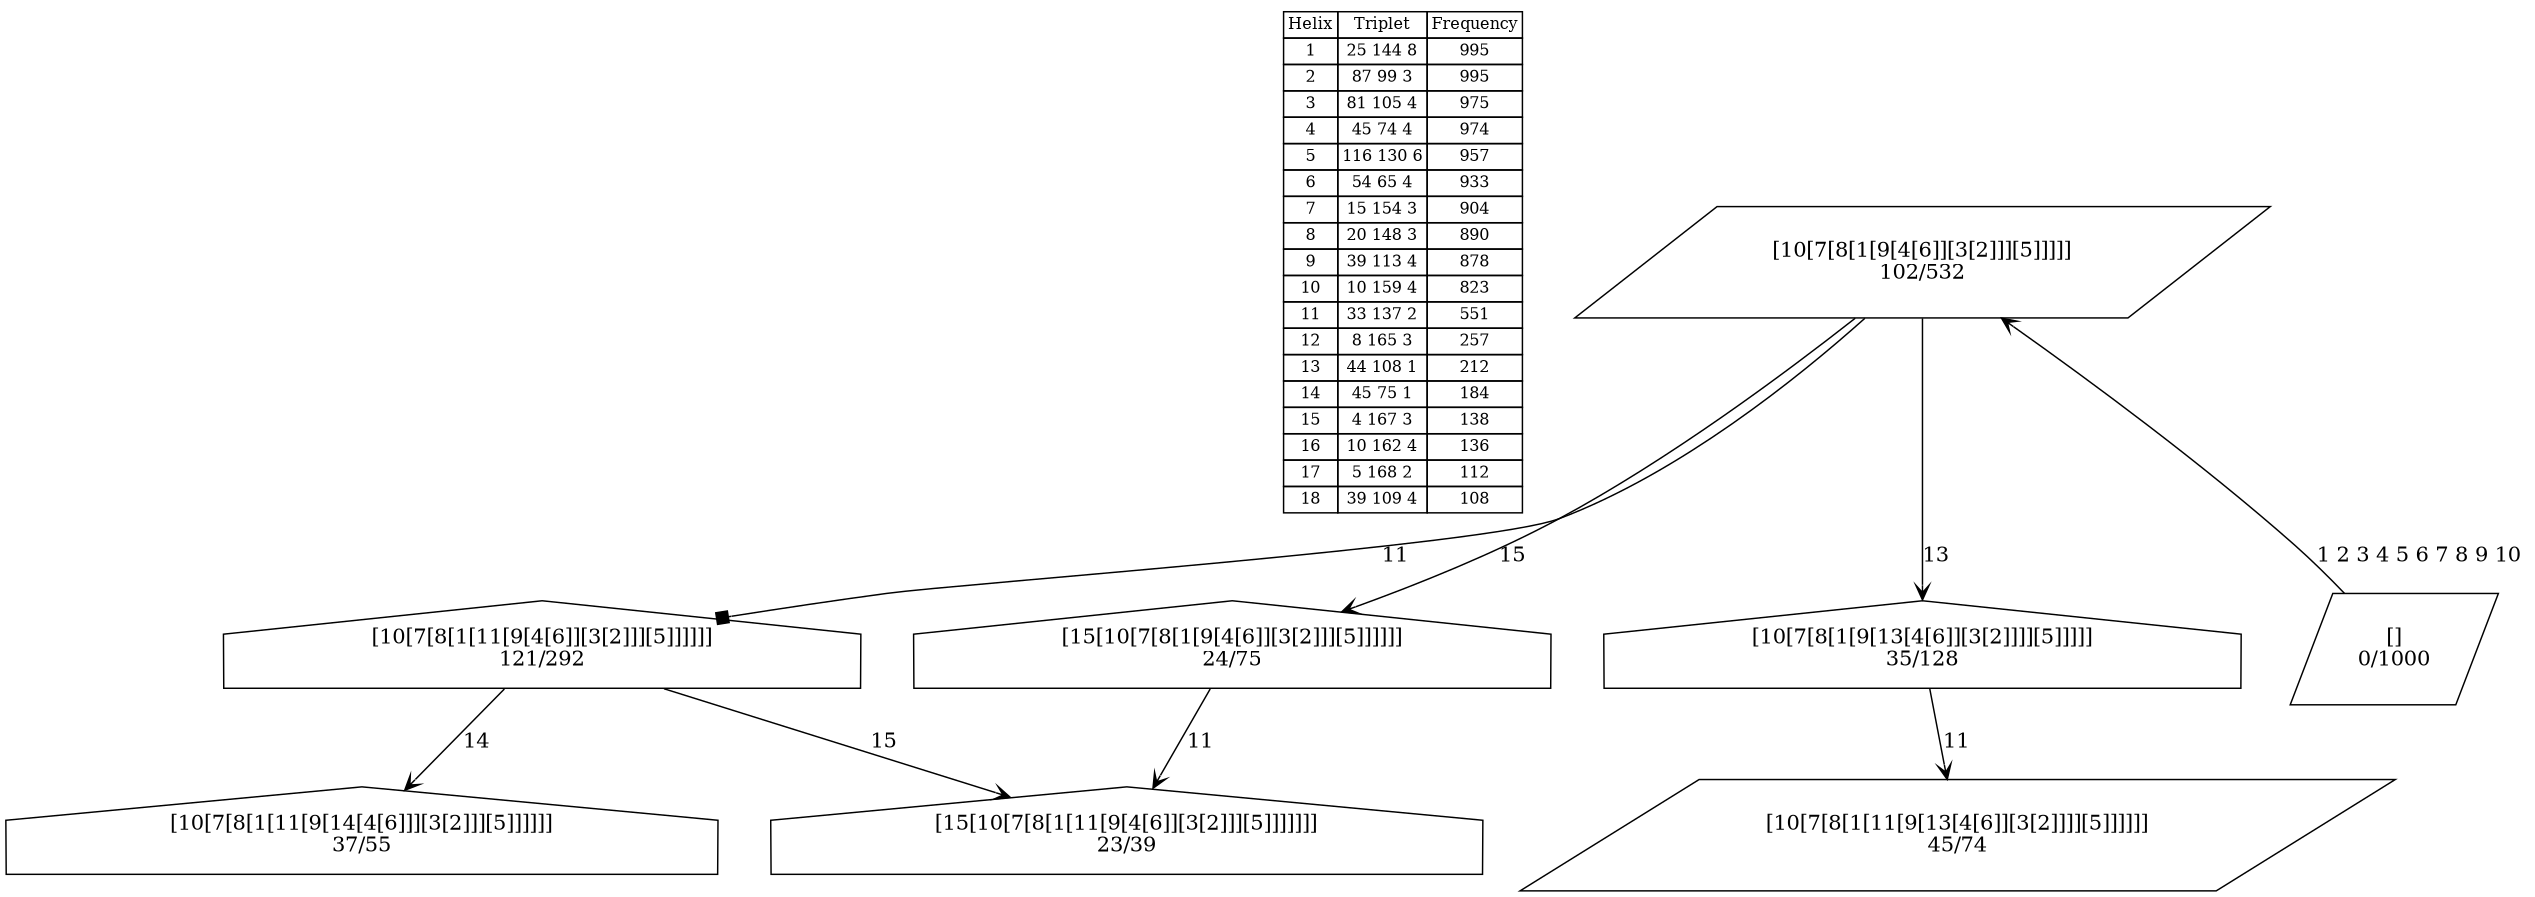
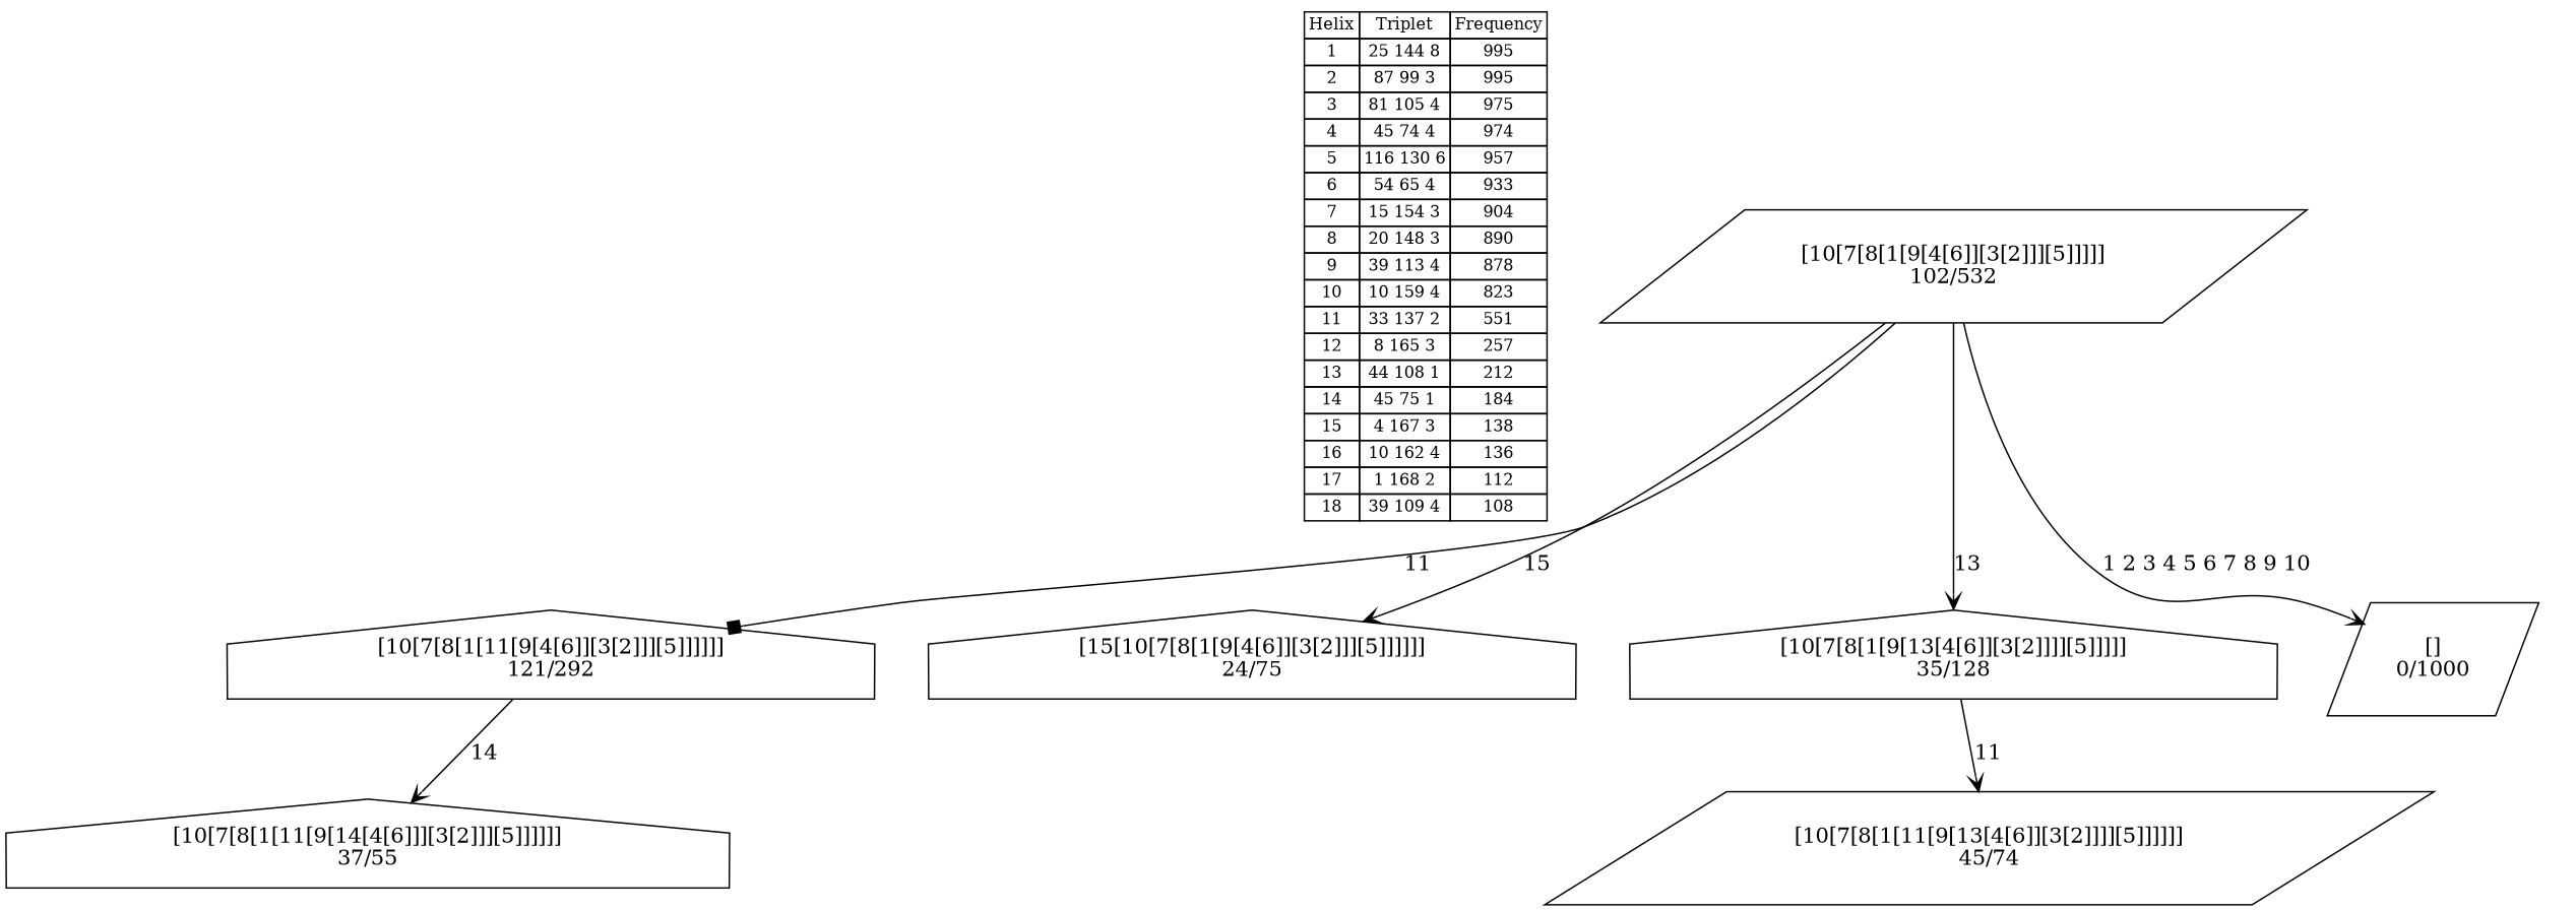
  digraph {
    nodesep=0.5
    node [shape=house]
    edge [arrowhead=vee]
-   n1 [fontsize=11 label=< <table border="0" cellborder="1" cellspacing="0"><tr><td>Helix</td><td>Triplet</td><td>Frequency</td></tr> <tr><td>1</td><td>25 144 8</td><td>995</td></tr> <tr><td>2</td><td>87 99 3</td><td>995</td></tr> <tr><td>3</td><td>81 105 4</td><td>975</td></tr> <tr><td>4</td><td>45 74 4</td><td>974</td></tr> <tr><td>5</td><td>116 130 6</td><td>957</td></tr> <tr><td>6</td><td>54 65 4</td><td>933</td></tr> <tr><td>7</td><td>15 154 3</td><td>904</td></tr> <tr><td>8</td><td>20 148 3</td><td>890</td></tr> <tr><td>9</td><td>39 113 4</td><td>878</td></tr> <tr><td>10</td><td>10 159 4</td><td>823</td></tr> <tr><td>11</td><td>33 137 2</td><td>551</td></tr> <tr><td>12</td><td>8 165 3</td><td>257</td></tr> <tr><td>13</td><td>44 108 1</td><td>212</td></tr> <tr><td>14</td><td>45 75 1</td><td>184</td></tr> <tr><td>15</td><td>4 167 3</td><td>138</td></tr> <tr><td>16</td><td>10 162 4</td><td>136</td></tr> <tr><td>17</td><td>5 168 2</td><td>112</td></tr> <tr><td>18</td><td>39 109 4</td><td>108</td></tr> </table>> shape=plaintext]
+   n1 [fontsize=11 label=< <table border="0" cellborder="1" cellspacing="0"><tr><td>Helix</td><td>Triplet</td><td>Frequency</td></tr> <tr><td>1</td><td>25 144 8</td><td>995</td></tr> <tr><td>2</td><td>87 99 3</td><td>995</td></tr> <tr><td>3</td><td>81 105 4</td><td>975</td></tr> <tr><td>4</td><td>45 74 4</td><td>974</td></tr> <tr><td>5</td><td>116 130 6</td><td>957</td></tr> <tr><td>6</td><td>54 65 4</td><td>933</td></tr> <tr><td>7</td><td>15 154 3</td><td>904</td></tr> <tr><td>8</td><td>20 148 3</td><td>890</td></tr> <tr><td>9</td><td>39 113 4</td><td>878</td></tr> <tr><td>10</td><td>10 159 4</td><td>823</td></tr> <tr><td>11</td><td>33 137 2</td><td>551</td></tr> <tr><td>12</td><td>8 165 3</td><td>257</td></tr> <tr><td>13</td><td>44 108 1</td><td>212</td></tr> <tr><td>14</td><td>45 75 1</td><td>184</td></tr> <tr><td>15</td><td>4 167 3</td><td>138</td></tr> <tr><td>16</td><td>10 162 4</td><td>136</td></tr> <tr><td>17</td><td>1 168 2</td><td>112</td></tr> <tr><td>18</td><td>39 109 4</td><td>108</td></tr> </table>> shape=plaintext]
    n2 [label="[10[7[8[1[11[9[4[6]][3[2]]][5]]]]]]\n121/292"]
    n3 [label="[10[7[8[1[11[9[14[4[6]]][3[2]]][5]]]]]]\n37/55"]
-   n4 [label="[15[10[7[8[1[11[9[4[6]][3[2]]][5]]]]]]]\n23/39"]
    n5 [label="[10[7[8[1[11[9[13[4[6]][3[2]]]][5]]]]]]\n45/74" shape=parallelogram]
    n6 [label="[10[7[8[1[9[4[6]][3[2]]][5]]]]]\n102/532" shape=parallelogram]
    n7 [label="[10[7[8[1[9[13[4[6]][3[2]]]][5]]]]]\n35/128"]
    n8 [label="[15[10[7[8[1[9[4[6]][3[2]]][5]]]]]]\n24/75"]
    n9 [label="[]\n0/1000" shape=parallelogram]
    n2 -> n3 [label="14 "]
-   n2 -> n4 [label="15 "]
    n6 -> n2 [arrowhead=box label="11 "]
    n6 -> n7 [label="13 "]
    n6 -> n8 [label="15 "]
    n7 -> n5 [label="11 "]
-   n8 -> n4 [label="11 "]
-   n9 -> n6 [label="1 2 3 4 5 6 7 8 9 10 "]
+   n6 -> n9 [label="1 2 3 4 5 6 7 8 9 10 "]
  }
